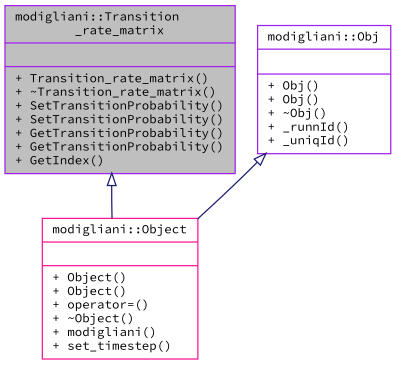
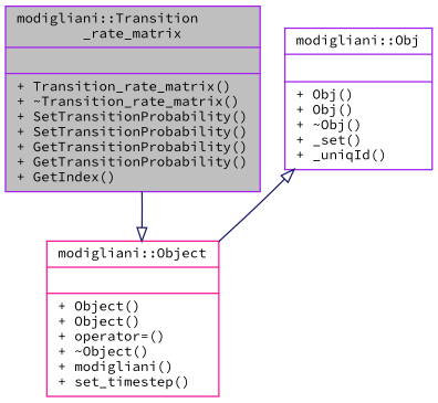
  digraph {
    fontname="Source Code Pro"
    node [color=purple fontname="Source Code Pro" fontsize=10 shape=record]
    edge [arrowtail=onormal color=midnightblue dir=back fontname="Source Code Pro" fontsize=10 labelfontname=Helvetica labelfontsize=10 style=solid]
    n1 [fillcolor=grey75 fontcolor=black height=0.2 label="{modigliani::Transition\l_rate_matrix\n||+ Transition_rate_matrix()\l+ ~Transition_rate_matrix()\l+ SetTransitionProbability()\l+ SetTransitionProbability()\l+ GetTransitionProbability()\l+ GetTransitionProbability()\l+ GetIndex()\l}" style=filled width=0.4]
    n2 [color=deeppink height=0.2 label="{modigliani::Object\n||+ Object()\l+ Object()\l+ operator=()\l+ ~Object()\l+ modigliani()\l+ set_timestep()\l}" width=0.4]
-   n3 [height=0.2 label="{modigliani::Obj\n||+ Obj()\l+ Obj()\l+ ~Obj()\l+ _runnId()\l+ _uniqId()\l}" width=0.4]
-   n1 -> n2
+   n3 [height=0.2 label="{modigliani::Obj\n||+ Obj()\l+ Obj()\l+ ~Obj()\l+ _set()\l+ _uniqId()\l}" width=0.4]
+   n2 -> n1
    n3 -> n2
  }
